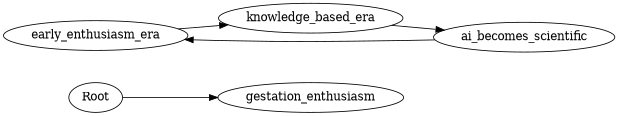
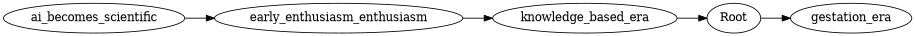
  strict digraph {
    rankdir=LR
    edge [contraint=true]
-   n1 [label=gestation_enthusiasm]
-   n2 [label=early_enthusiasm_era]
+   n1 [label=gestation_era]
+   n2 [label=early_enthusiasm_enthusiasm]
    n3 [label=knowledge_based_era]
    Root
    n5 [label=ai_becomes_scientific]
    n2 -> n3
-   n3 -> n5
+   n3 -> Root
    Root -> n1
    n5 -> n2
  }
